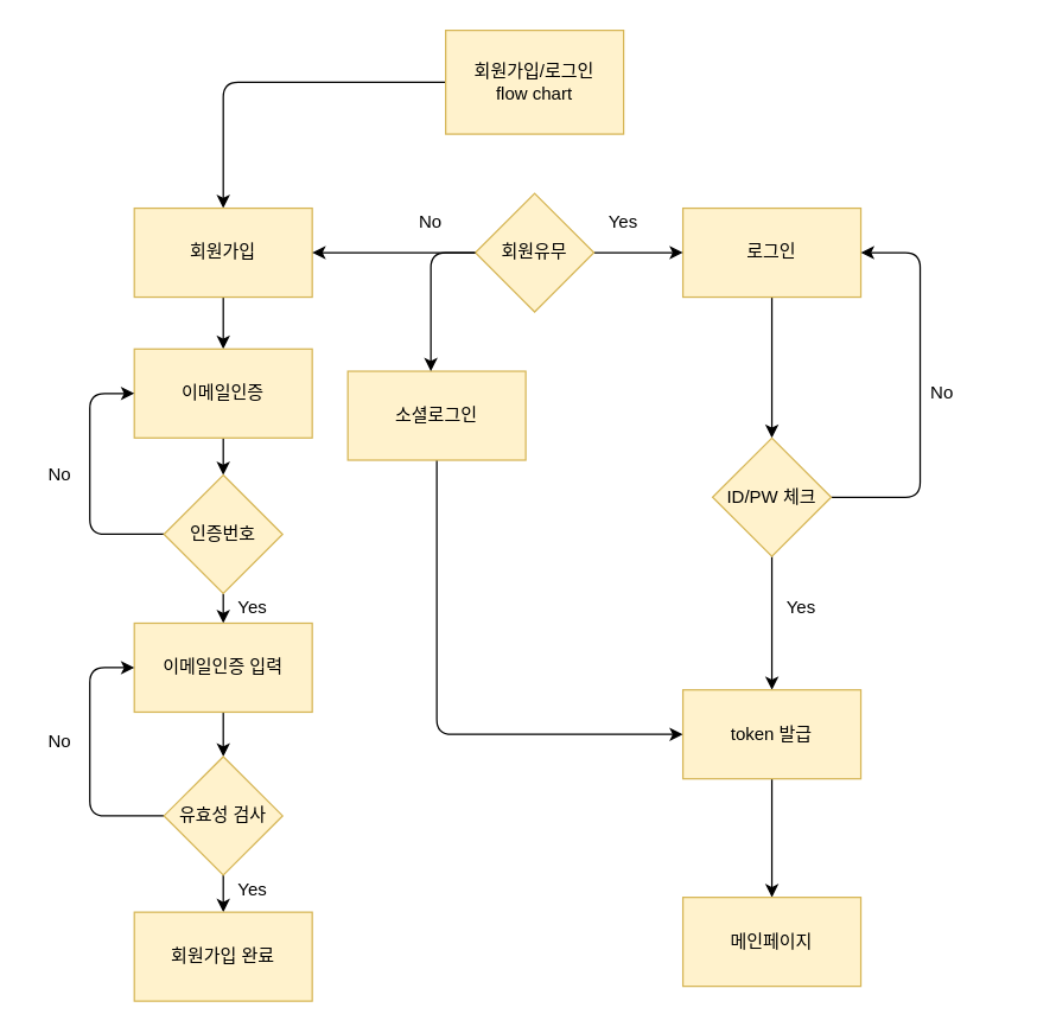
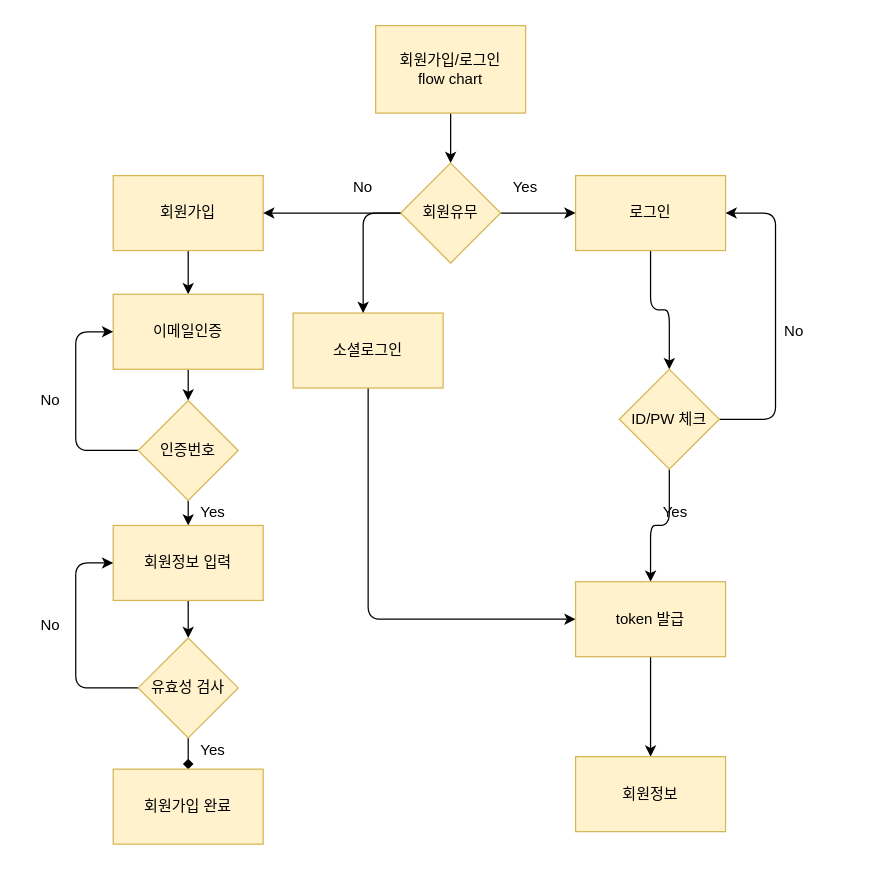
  <mxCell id="0" />
  <mxCell id="1" parent="0" />
- <mxCell id="2" value="" style="edgeStyle=orthogonalEdgeStyle;orthogonalLoop=1;jettySize=auto;html=1;" parent="1" source="3" target="5" edge="1"><mxGeometry relative="1" as="geometry" /></mxCell>
+ <mxCell id="2" value="" style="edgeStyle=orthogonalEdgeStyle;orthogonalLoop=1;jettySize=auto;html=1;" parent="1" source="3" target="10" edge="1"><mxGeometry relative="1" as="geometry" /></mxCell>
  <mxCell id="3" value="회원가입/로그인&lt;br&gt;flow chart" style="whiteSpace=wrap;html=1;fillColor=#fff2cc;strokeColor=#d6b656;" parent="1" vertex="1"><mxGeometry x="300" y="20" width="120" height="70" as="geometry" /></mxCell>
  <mxCell id="4" value="" style="edgeStyle=orthogonalEdgeStyle;orthogonalLoop=1;jettySize=auto;html=1;" parent="1" source="5" target="25" edge="1"><mxGeometry relative="1" as="geometry" /></mxCell>
  <mxCell id="5" value="회원가입" style="whiteSpace=wrap;html=1;fillColor=#fff2cc;strokeColor=#d6b656;" parent="1" vertex="1"><mxGeometry x="90" y="140" width="120" height="60" as="geometry" /></mxCell>
  <mxCell id="6" value="" style="edgeStyle=orthogonalEdgeStyle;orthogonalLoop=1;jettySize=auto;html=1;" parent="1" source="7" target="16" edge="1"><mxGeometry relative="1" as="geometry" /></mxCell>
  <mxCell id="7" value="로그인" style="whiteSpace=wrap;html=1;fillColor=#fff2cc;strokeColor=#d6b656;" parent="1" vertex="1"><mxGeometry x="460" y="140" width="120" height="60" as="geometry" /></mxCell>
  <mxCell id="8" value="" style="edgeStyle=orthogonalEdgeStyle;orthogonalLoop=1;jettySize=auto;html=1;" parent="1" source="10" target="5" edge="1"><mxGeometry relative="1" as="geometry"><Array as="points"><mxPoint x="270" y="170" /><mxPoint x="270" y="170" /></Array></mxGeometry></mxCell>
  <mxCell id="9" value="" style="edgeStyle=orthogonalEdgeStyle;orthogonalLoop=1;jettySize=auto;html=1;" parent="1" source="10" target="7" edge="1"><mxGeometry relative="1" as="geometry" /></mxCell>
  <mxCell id="10" value="회원유무" style="rhombus;whiteSpace=wrap;html=1;fillColor=#fff2cc;strokeColor=#d6b656;" parent="1" vertex="1"><mxGeometry x="320" y="130" width="80" height="80" as="geometry" /></mxCell>
  <mxCell id="11" style="edgeStyle=orthogonalEdgeStyle;orthogonalLoop=1;jettySize=auto;html=1;exitX=0.5;exitY=1;exitDx=0;exitDy=0;entryX=0;entryY=0.5;entryDx=0;entryDy=0;" parent="1" source="12" target="19" edge="1"><mxGeometry relative="1" as="geometry" /></mxCell>
  <mxCell id="12" value="소셜로그인" style="whiteSpace=wrap;html=1;fillColor=#fff2cc;strokeColor=#d6b656;" parent="1" vertex="1"><mxGeometry x="234" y="250" width="120" height="60" as="geometry" /></mxCell>
  <mxCell id="13" style="edgeStyle=orthogonalEdgeStyle;orthogonalLoop=1;jettySize=auto;html=1;exitX=0;exitY=0.5;exitDx=0;exitDy=0;" parent="1" source="10" target="12" edge="1"><mxGeometry relative="1" as="geometry"><mxPoint x="310" y="195" as="sourcePoint" /><mxPoint x="270" y="300" as="targetPoint" /><Array as="points"><mxPoint x="290" y="170" /></Array></mxGeometry></mxCell>
  <mxCell id="14" style="edgeStyle=orthogonalEdgeStyle;orthogonalLoop=1;jettySize=auto;html=1;exitX=0.5;exitY=0;exitDx=0;exitDy=0;entryX=1;entryY=0.5;entryDx=0;entryDy=0;" parent="1" source="16" target="7" edge="1"><mxGeometry relative="1" as="geometry"><Array as="points"><mxPoint x="620" y="335" /><mxPoint x="620" y="170" /></Array></mxGeometry></mxCell>
  <mxCell id="15" value="" style="edgeStyle=orthogonalEdgeStyle;orthogonalLoop=1;jettySize=auto;html=1;" parent="1" source="16" target="19" edge="1"><mxGeometry relative="1" as="geometry" /></mxCell>
- <mxCell id="16" value="ID/PW 체크" style="rhombus;whiteSpace=wrap;html=1;direction=south;fillColor=#fff2cc;strokeColor=#d6b656;" parent="1" vertex="1"><mxGeometry x="480" y="295" width="80" height="80" as="geometry" /></mxCell>
+ <mxCell id="16" value="ID/PW 체크" style="rhombus;whiteSpace=wrap;html=1;direction=south;fillColor=#fff2cc;strokeColor=#d6b656;" parent="1" vertex="1"><mxGeometry x="495" y="295" width="80" height="80" as="geometry" /></mxCell>
  <mxCell id="17" value="No" style="text;html=1;strokeColor=none;fillColor=none;align=center;verticalAlign=middle;whiteSpace=wrap;" parent="1" vertex="1"><mxGeometry x="580" y="255" width="110" height="20" as="geometry" /></mxCell>
  <mxCell id="18" value="" style="edgeStyle=orthogonalEdgeStyle;orthogonalLoop=1;jettySize=auto;html=1;" parent="1" source="19" target="22" edge="1"><mxGeometry relative="1" as="geometry" /></mxCell>
  <mxCell id="19" value="token 발급" style="whiteSpace=wrap;html=1;fillColor=#fff2cc;strokeColor=#d6b656;" parent="1" vertex="1"><mxGeometry x="460" y="465" width="120" height="60" as="geometry" /></mxCell>
  <mxCell id="20" value="Yes" style="text;html=1;strokeColor=none;fillColor=none;align=center;verticalAlign=middle;whiteSpace=wrap;" parent="1" vertex="1"><mxGeometry x="400" y="140" width="40" height="20" as="geometry" /></mxCell>
  <mxCell id="21" value="Yes" style="text;html=1;strokeColor=none;fillColor=none;align=center;verticalAlign=middle;whiteSpace=wrap;" parent="1" vertex="1"><mxGeometry x="520" y="400" width="40" height="20" as="geometry" /></mxCell>
- <mxCell id="22" value="메인페이지" style="whiteSpace=wrap;html=1;fillColor=#fff2cc;strokeColor=#d6b656;" parent="1" vertex="1"><mxGeometry x="460" y="605" width="120" height="60" as="geometry" /></mxCell>
+ <mxCell id="22" value="회원정보" style="whiteSpace=wrap;html=1;fillColor=#fff2cc;strokeColor=#d6b656;" parent="1" vertex="1"><mxGeometry x="460" y="605" width="120" height="60" as="geometry" /></mxCell>
  <mxCell id="23" value="No" style="text;html=1;strokeColor=none;fillColor=none;align=center;verticalAlign=middle;whiteSpace=wrap;" parent="1" vertex="1"><mxGeometry x="270" y="140" width="40" height="20" as="geometry" /></mxCell>
  <mxCell id="24" value="" style="edgeStyle=orthogonalEdgeStyle;orthogonalLoop=1;jettySize=auto;html=1;" parent="1" source="25" target="28" edge="1"><mxGeometry relative="1" as="geometry" /></mxCell>
  <mxCell id="25" value="이메일인증" style="whiteSpace=wrap;html=1;fillColor=#fff2cc;strokeColor=#d6b656;" parent="1" vertex="1"><mxGeometry x="90" y="235" width="120" height="60" as="geometry" /></mxCell>
  <mxCell id="26" style="edgeStyle=orthogonalEdgeStyle;orthogonalLoop=1;jettySize=auto;html=1;exitX=0;exitY=0.5;exitDx=0;exitDy=0;entryX=0;entryY=0.5;entryDx=0;entryDy=0;" parent="1" source="28" target="25" edge="1"><mxGeometry relative="1" as="geometry"><Array as="points"><mxPoint x="60" y="360" /><mxPoint x="60" y="265" /></Array></mxGeometry></mxCell>
  <mxCell id="27" value="" style="edgeStyle=orthogonalEdgeStyle;orthogonalLoop=1;jettySize=auto;html=1;" parent="1" source="28" target="31" edge="1"><mxGeometry relative="1" as="geometry" /></mxCell>
  <mxCell id="28" value="인증번호" style="rhombus;whiteSpace=wrap;html=1;fillColor=#fff2cc;strokeColor=#d6b656;" parent="1" vertex="1"><mxGeometry x="110" y="320" width="80" height="80" as="geometry" /></mxCell>
  <mxCell id="29" value="No" style="text;html=1;strokeColor=none;fillColor=none;align=center;verticalAlign=middle;whiteSpace=wrap;" parent="1" vertex="1"><mxGeometry x="20" y="310" width="40" height="20" as="geometry" /></mxCell>
  <mxCell id="30" value="" style="edgeStyle=orthogonalEdgeStyle;orthogonalLoop=1;jettySize=auto;html=1;" parent="1" source="31" target="34" edge="1"><mxGeometry relative="1" as="geometry" /></mxCell>
- <mxCell id="31" value="이메일인증 입력" style="whiteSpace=wrap;html=1;fillColor=#fff2cc;strokeColor=#d6b656;" parent="1" vertex="1"><mxGeometry x="90" y="420" width="120" height="60" as="geometry" /></mxCell>
+ <mxCell id="31" value="회원정보 입력" style="whiteSpace=wrap;html=1;fillColor=#fff2cc;strokeColor=#d6b656;" parent="1" vertex="1"><mxGeometry x="90" y="420" width="120" height="60" as="geometry" /></mxCell>
  <mxCell id="32" style="edgeStyle=orthogonalEdgeStyle;orthogonalLoop=1;jettySize=auto;html=1;exitX=0;exitY=0.5;exitDx=0;exitDy=0;entryX=0;entryY=0.5;entryDx=0;entryDy=0;" parent="1" source="34" target="31" edge="1"><mxGeometry relative="1" as="geometry"><Array as="points"><mxPoint x="60" y="550" /><mxPoint x="60" y="450" /></Array></mxGeometry></mxCell>
- <mxCell id="33" value="" style="edgeStyle=orthogonalEdgeStyle;orthogonalLoop=1;jettySize=auto;html=1;" parent="1" source="34" target="36" edge="1"><mxGeometry relative="1" as="geometry" /></mxCell>
+ <mxCell id="33" value="" style="edgeStyle=orthogonalEdgeStyle;orthogonalLoop=1;jettySize=auto;html=1;endArrow=diamond;" parent="1" source="34" target="36" edge="1"><mxGeometry relative="1" as="geometry" /></mxCell>
  <mxCell id="34" value="유효성 검사" style="rhombus;whiteSpace=wrap;html=1;fillColor=#fff2cc;strokeColor=#d6b656;" parent="1" vertex="1"><mxGeometry x="110" y="510" width="80" height="80" as="geometry" /></mxCell>
  <mxCell id="35" value="No" style="text;html=1;strokeColor=none;fillColor=none;align=center;verticalAlign=middle;whiteSpace=wrap;" parent="1" vertex="1"><mxGeometry x="20" y="490" width="40" height="20" as="geometry" /></mxCell>
  <mxCell id="36" value="회원가입 완료" style="whiteSpace=wrap;html=1;fillColor=#fff2cc;strokeColor=#d6b656;" parent="1" vertex="1"><mxGeometry x="90" y="615" width="120" height="60" as="geometry" /></mxCell>
  <mxCell id="37" value="Yes" style="text;html=1;strokeColor=none;fillColor=none;align=center;verticalAlign=middle;whiteSpace=wrap;" parent="1" vertex="1"><mxGeometry x="150" y="400" width="40" height="20" as="geometry" /></mxCell>
  <mxCell id="38" value="Yes" style="text;html=1;strokeColor=none;fillColor=none;align=center;verticalAlign=middle;whiteSpace=wrap;" parent="1" vertex="1"><mxGeometry x="150" y="590" width="40" height="20" as="geometry" /></mxCell>
